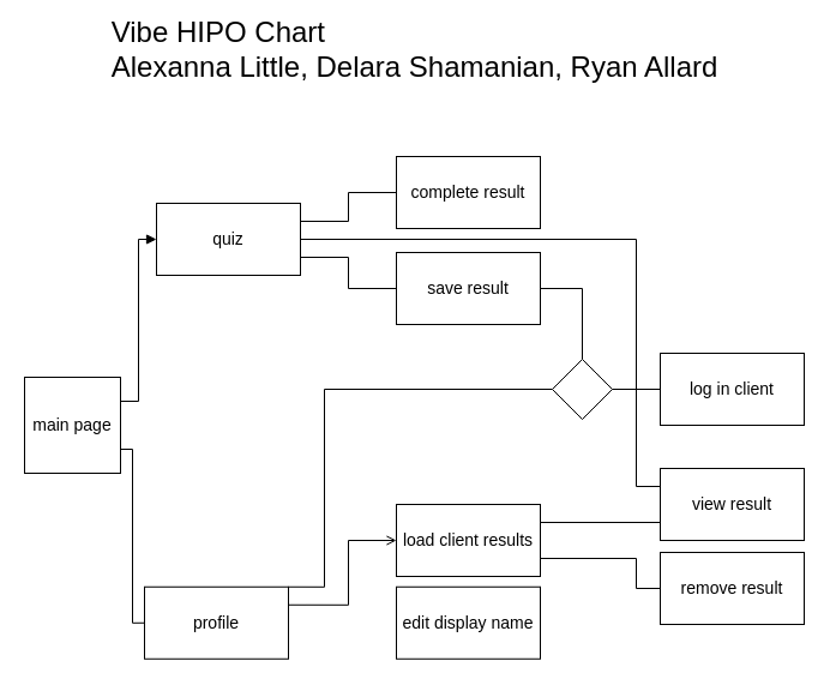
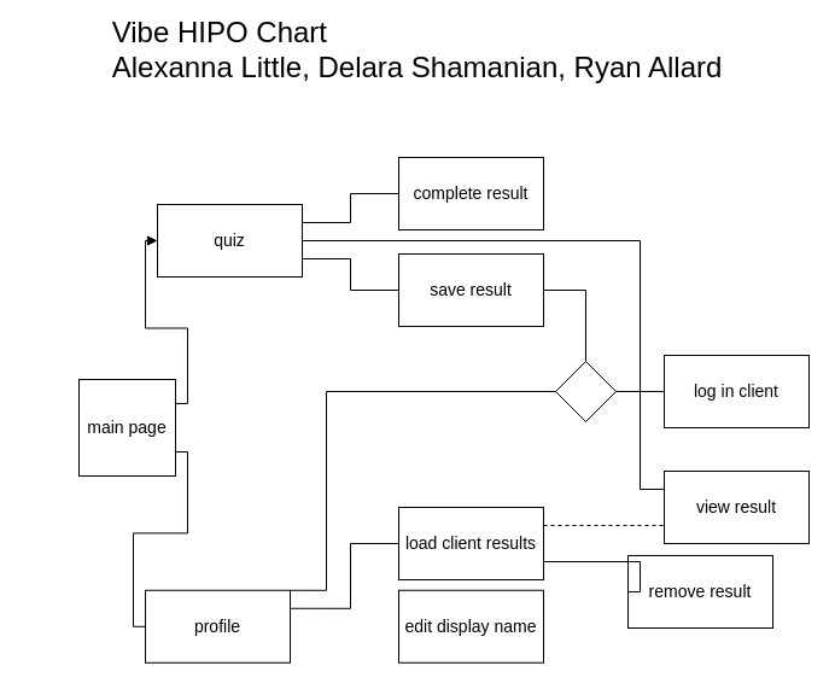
  <mxCell id="0" />
  <mxCell id="1" parent="0" />
- <mxCell id="2" value="main page" style="whiteSpace=wrap;html=1;aspect=fixed;fontSize=14;strokeWidth=1;" parent="1" vertex="1"><mxGeometry x="20" y="314" width="80" height="80" as="geometry" /></mxCell>
+ <mxCell id="2" value="main page" style="whiteSpace=wrap;html=1;aspect=fixed;fontSize=14;strokeWidth=1;" parent="1" vertex="1"><mxGeometry x="65" y="314" width="80" height="80" as="geometry" /></mxCell>
  <mxCell id="3" value="quiz" style="rounded=0;whiteSpace=wrap;html=1;fontSize=14;strokeWidth=1;" parent="1" vertex="1"><mxGeometry x="130" y="169" width="120" height="60" as="geometry" /></mxCell>
  <mxCell id="4" value="profile" style="rounded=0;whiteSpace=wrap;html=1;fontSize=14;strokeWidth=1;" parent="1" vertex="1"><mxGeometry x="120" y="488.75" width="120" height="60" as="geometry" /></mxCell>
  <mxCell id="5" value="complete result" style="rounded=0;whiteSpace=wrap;html=1;fontSize=14;strokeWidth=1;" parent="1" vertex="1"><mxGeometry x="330" y="130" width="120" height="60" as="geometry" /></mxCell>
  <mxCell id="6" value="save result" style="rounded=0;whiteSpace=wrap;html=1;fontSize=14;strokeWidth=1;" parent="1" vertex="1"><mxGeometry x="330" y="210" width="120" height="60" as="geometry" /></mxCell>
  <mxCell id="7" value="view result" style="rounded=0;whiteSpace=wrap;html=1;fontSize=14;strokeWidth=1;" parent="1" vertex="1"><mxGeometry x="550" y="390" width="120" height="60" as="geometry" /></mxCell>
  <mxCell id="8" value="log in client" style="rounded=0;whiteSpace=wrap;html=1;fontSize=14;strokeWidth=1;" parent="1" vertex="1"><mxGeometry x="550" y="294" width="120" height="60" as="geometry" /></mxCell>
  <mxCell id="9" value="load client results" style="rounded=0;whiteSpace=wrap;html=1;fontSize=14;strokeWidth=1;" parent="1" vertex="1"><mxGeometry x="330" y="420" width="120" height="60" as="geometry" /></mxCell>
  <mxCell id="10" value="" style="endArrow=block;html=1;rounded=0;entryX=0;entryY=0.5;entryDx=0;entryDy=0;exitX=1;exitY=0.25;exitDx=0;exitDy=0;edgeStyle=orthogonalEdgeStyle;fontSize=14;strokeWidth=1;" parent="1" source="2" target="3" edge="1"><mxGeometry width="50" height="50" relative="1" as="geometry"><mxPoint x="110" y="370" as="sourcePoint" /><mxPoint x="470" y="410" as="targetPoint" /></mxGeometry></mxCell>
  <mxCell id="11" value="" style="endArrow=none;html=1;rounded=0;exitX=1;exitY=0.25;exitDx=0;exitDy=0;entryX=0;entryY=0.5;entryDx=0;entryDy=0;edgeStyle=orthogonalEdgeStyle;fontSize=14;strokeWidth=1;" parent="1" source="3" target="5" edge="1"><mxGeometry width="50" height="50" relative="1" as="geometry"><mxPoint x="420" y="240" as="sourcePoint" /><mxPoint x="470" y="190" as="targetPoint" /><Array as="points"><mxPoint x="290" y="184" /><mxPoint x="290" y="160" /></Array></mxGeometry></mxCell>
  <mxCell id="12" value="" style="endArrow=none;html=1;rounded=0;exitX=1;exitY=0.75;exitDx=0;exitDy=0;entryX=0;entryY=0.5;entryDx=0;entryDy=0;edgeStyle=orthogonalEdgeStyle;fontSize=14;strokeWidth=1;" parent="1" source="3" target="6" edge="1"><mxGeometry width="50" height="50" relative="1" as="geometry"><mxPoint x="420" y="240" as="sourcePoint" /><mxPoint x="470" y="190" as="targetPoint" /><Array as="points"><mxPoint x="290" y="214" /><mxPoint x="290" y="240" /></Array></mxGeometry></mxCell>
- <mxCell id="13" value="remove result" style="rounded=0;whiteSpace=wrap;html=1;fontSize=14;strokeWidth=1;" parent="1" vertex="1"><mxGeometry x="550" y="460" width="120" height="60" as="geometry" /></mxCell>
+ <mxCell id="13" value="remove result" style="rounded=0;whiteSpace=wrap;html=1;fontSize=14;strokeWidth=1;" parent="1" vertex="1"><mxGeometry x="520" y="460" width="120" height="60" as="geometry" /></mxCell>
  <mxCell id="14" value="edit display name" style="rounded=0;whiteSpace=wrap;html=1;fontSize=14;strokeWidth=1;" parent="1" vertex="1"><mxGeometry x="330" y="488.75" width="120" height="60" as="geometry" /></mxCell>
  <mxCell id="15" value="" style="rhombus;whiteSpace=wrap;html=1;fontSize=14;strokeWidth=1;" parent="1" vertex="1"><mxGeometry x="460" y="299" width="50" height="50" as="geometry" /></mxCell>
  <mxCell id="16" value="" style="endArrow=none;html=1;rounded=0;entryX=1;entryY=0.5;entryDx=0;entryDy=0;exitX=0;exitY=0.5;exitDx=0;exitDy=0;fontSize=14;strokeWidth=1;" parent="1" target="15" edge="1" source="8"><mxGeometry width="50" height="50" relative="1" as="geometry"><mxPoint x="760" y="565" as="sourcePoint" /><mxPoint x="500" y="490" as="targetPoint" /></mxGeometry></mxCell>
  <mxCell id="17" value="" style="endArrow=none;html=1;rounded=0;entryX=0;entryY=0.5;entryDx=0;entryDy=0;exitX=1;exitY=0.75;exitDx=0;exitDy=0;edgeStyle=orthogonalEdgeStyle;fontSize=14;strokeWidth=1;" parent="1" source="2" target="4" edge="1"><mxGeometry width="50" height="50" relative="1" as="geometry"><mxPoint x="470" y="430" as="sourcePoint" /><mxPoint x="520" y="380" as="targetPoint" /></mxGeometry></mxCell>
  <mxCell id="18" value="" style="endArrow=none;html=1;rounded=0;exitX=1;exitY=0.75;exitDx=0;exitDy=0;entryX=0;entryY=0.5;entryDx=0;entryDy=0;edgeStyle=orthogonalEdgeStyle;fontSize=14;strokeWidth=1;" parent="1" source="9" target="13" edge="1"><mxGeometry width="50" height="50" relative="1" as="geometry"><mxPoint x="470" y="430" as="sourcePoint" /><mxPoint x="520" y="380" as="targetPoint" /><Array as="points"><mxPoint x="530" y="465" /><mxPoint x="530" y="490" /></Array></mxGeometry></mxCell>
- <mxCell id="19" value="" style="endArrow=open;html=1;rounded=0;exitX=1;exitY=0.25;exitDx=0;exitDy=0;entryX=0;entryY=0.5;entryDx=0;entryDy=0;edgeStyle=orthogonalEdgeStyle;fontSize=14;strokeWidth=1;" edge="1" parent="1" source="4" target="9"><mxGeometry width="50" height="50" relative="1" as="geometry"><mxPoint x="460" y="390" as="sourcePoint" /><mxPoint x="510" y="340" as="targetPoint" /><Array as="points"><mxPoint x="290" y="504" /><mxPoint x="290" y="450" /></Array></mxGeometry></mxCell>
+ <mxCell id="19" value="" style="endArrow=none;html=1;rounded=0;exitX=1;exitY=0.25;exitDx=0;exitDy=0;entryX=0;entryY=0.5;entryDx=0;entryDy=0;edgeStyle=orthogonalEdgeStyle;fontSize=14;strokeWidth=1;" edge="1" parent="1" source="4" target="9"><mxGeometry width="50" height="50" relative="1" as="geometry"><mxPoint x="460" y="390" as="sourcePoint" /><mxPoint x="510" y="340" as="targetPoint" /><Array as="points"><mxPoint x="290" y="504" /><mxPoint x="290" y="450" /></Array></mxGeometry></mxCell>
  <mxCell id="20" value="" style="endArrow=none;html=1;rounded=0;exitX=1;exitY=0;exitDx=0;exitDy=0;entryX=0;entryY=0.5;entryDx=0;entryDy=0;edgeStyle=orthogonalEdgeStyle;fontSize=14;strokeWidth=1;" edge="1" parent="1" source="4" target="15"><mxGeometry width="50" height="50" relative="1" as="geometry"><mxPoint x="460" y="390" as="sourcePoint" /><mxPoint x="510" y="340" as="targetPoint" /><Array as="points"><mxPoint x="270" y="489" /><mxPoint x="270" y="324" /></Array></mxGeometry></mxCell>
- <mxCell id="21" value="" style="endArrow=none;html=1;rounded=0;exitX=1;exitY=0.25;exitDx=0;exitDy=0;entryX=0;entryY=0.75;entryDx=0;entryDy=0;edgeStyle=orthogonalEdgeStyle;fontSize=14;strokeWidth=1;" edge="1" parent="1" source="9" target="7"><mxGeometry width="50" height="50" relative="1" as="geometry"><mxPoint x="460" y="390" as="sourcePoint" /><mxPoint x="510" y="340" as="targetPoint" /></mxGeometry></mxCell>
+ <mxCell id="21" value="" style="endArrow=none;html=1;rounded=0;exitX=1;exitY=0.25;exitDx=0;exitDy=0;entryX=0;entryY=0.75;entryDx=0;entryDy=0;edgeStyle=orthogonalEdgeStyle;fontSize=14;strokeWidth=1;dashed=1;" edge="1" parent="1" source="9" target="7"><mxGeometry width="50" height="50" relative="1" as="geometry"><mxPoint x="460" y="390" as="sourcePoint" /><mxPoint x="510" y="340" as="targetPoint" /></mxGeometry></mxCell>
  <mxCell id="22" value="" style="endArrow=none;html=1;rounded=0;exitX=1;exitY=0.5;exitDx=0;exitDy=0;entryX=0;entryY=0.25;entryDx=0;entryDy=0;edgeStyle=orthogonalEdgeStyle;fontSize=14;strokeWidth=1;" edge="1" parent="1" source="3" target="7"><mxGeometry width="50" height="50" relative="1" as="geometry"><mxPoint x="460" y="390" as="sourcePoint" /><mxPoint x="510" y="340" as="targetPoint" /><Array as="points"><mxPoint x="530" y="199" /><mxPoint x="530" y="405" /></Array></mxGeometry></mxCell>
  <mxCell id="23" value="" style="endArrow=none;html=1;rounded=0;entryX=1;entryY=0.5;entryDx=0;entryDy=0;exitX=0.5;exitY=0;exitDx=0;exitDy=0;edgeStyle=orthogonalEdgeStyle;fontSize=14;strokeWidth=1;" edge="1" parent="1" source="15" target="6"><mxGeometry width="50" height="50" relative="1" as="geometry"><mxPoint x="460" y="430" as="sourcePoint" /><mxPoint x="510" y="380" as="targetPoint" /></mxGeometry></mxCell>
  <mxCell id="24" value="&lt;div style=&quot;text-align: left&quot;&gt;&lt;span style=&quot;font-size: 24px&quot;&gt;Vibe HIPO Chart&lt;/span&gt;&lt;/div&gt;&lt;font style=&quot;font-size: 24px&quot;&gt;&lt;div style=&quot;text-align: left&quot;&gt;&lt;span&gt;Alexanna Little,&amp;nbsp;&lt;/span&gt;&lt;span id=&quot;docs-internal-guid-3240808f-7fff-9dc3-b8f8-a09b8ef2951e&quot;&gt;&lt;span style=&quot;background-color: transparent ; vertical-align: baseline&quot;&gt;Delara Shamanian,&amp;nbsp;&lt;span style=&quot;background-color: transparent ; font-family: &amp;#34;arial&amp;#34;&quot;&gt;Ryan Allard&lt;/span&gt;&lt;/span&gt;&lt;/span&gt;&lt;/div&gt;&lt;/font&gt;&lt;span id=&quot;docs-internal-guid-8b584cb6-7fff-1d21-3512-a35b24ff258f&quot;&gt;&lt;div style=&quot;text-align: left&quot;&gt;&lt;span style=&quot;font-size: 11pt ; font-family: &amp;#34;arial&amp;#34; ; background-color: transparent ; font-weight: 700 ; vertical-align: baseline&quot;&gt;&lt;br&gt;&lt;/span&gt;&lt;/div&gt;&lt;/span&gt;" style="text;html=1;align=center;verticalAlign=middle;resizable=0;points=[];autosize=1;strokeColor=none;fillColor=none;fontSize=14;" vertex="1" parent="1"><mxGeometry x="85" y="20" width="520" height="60" as="geometry" /></mxCell>
